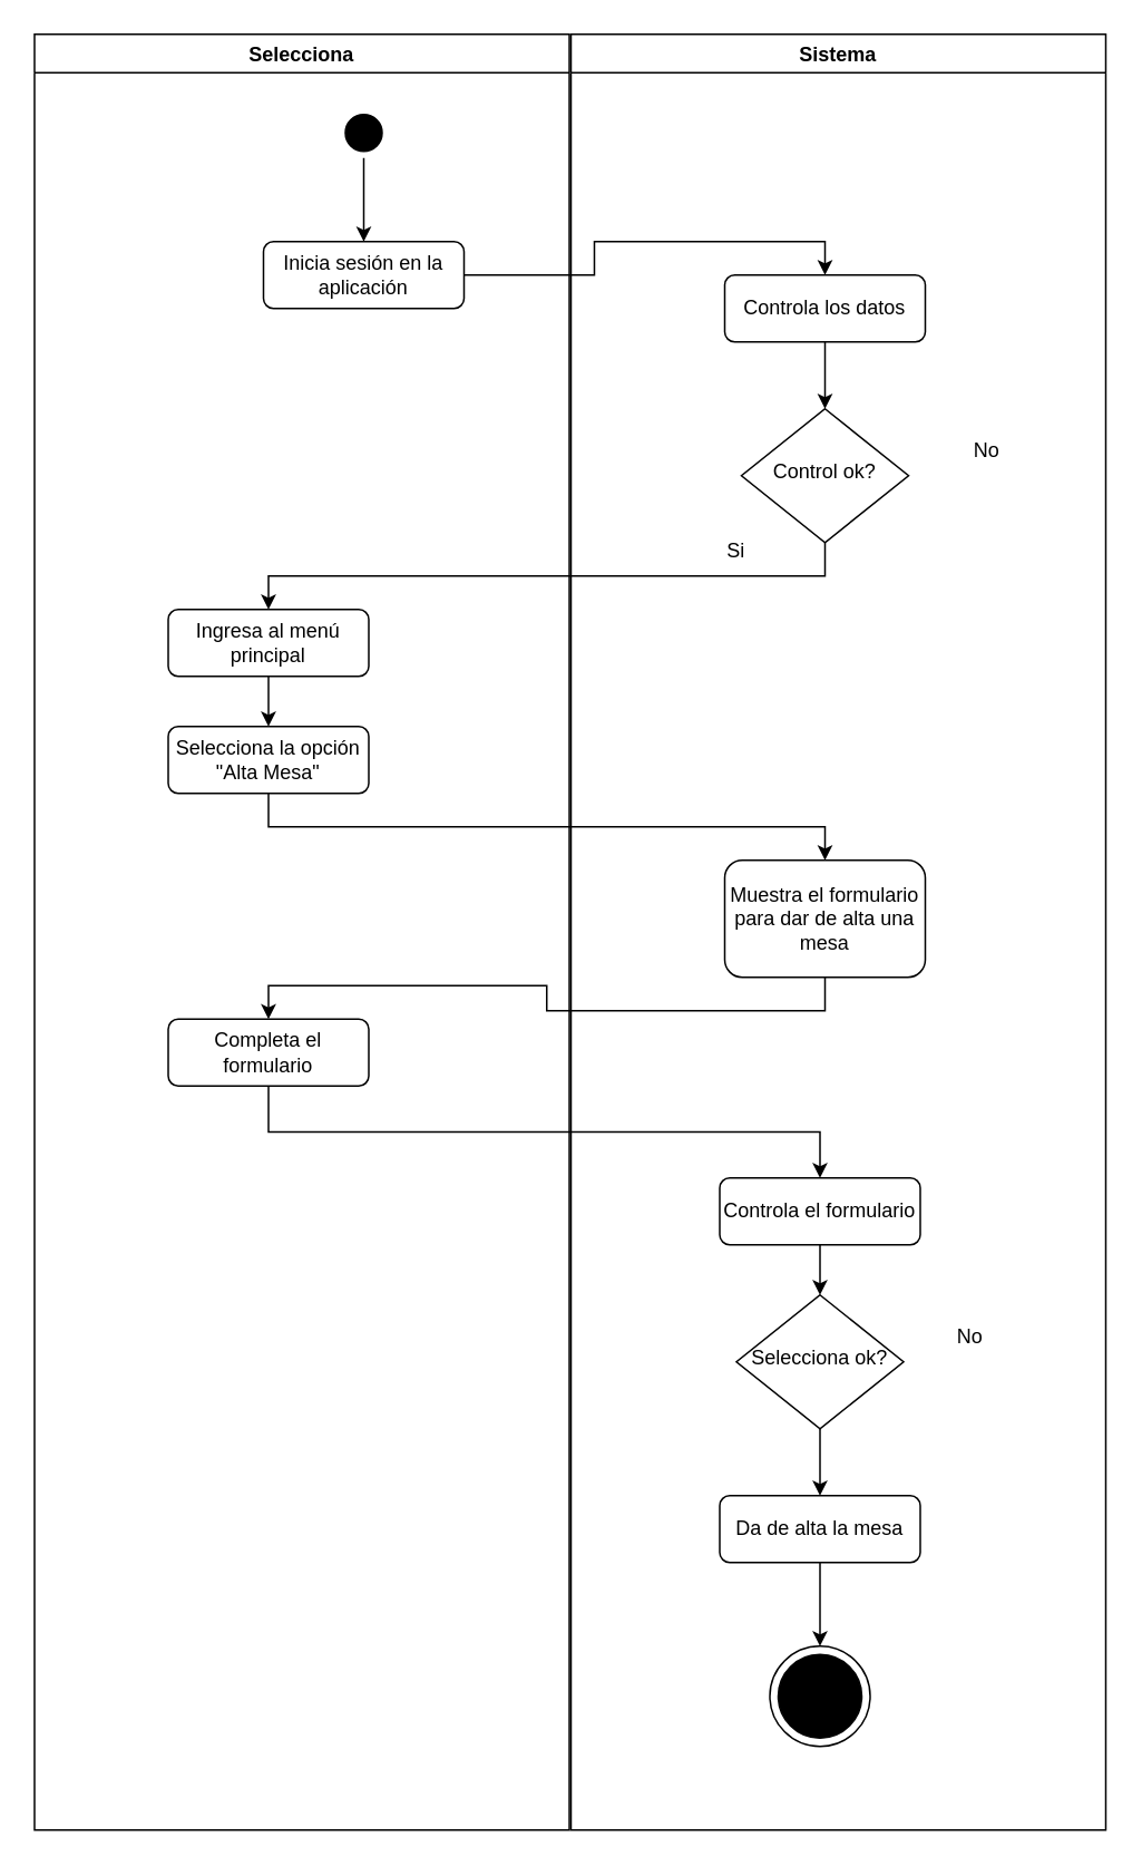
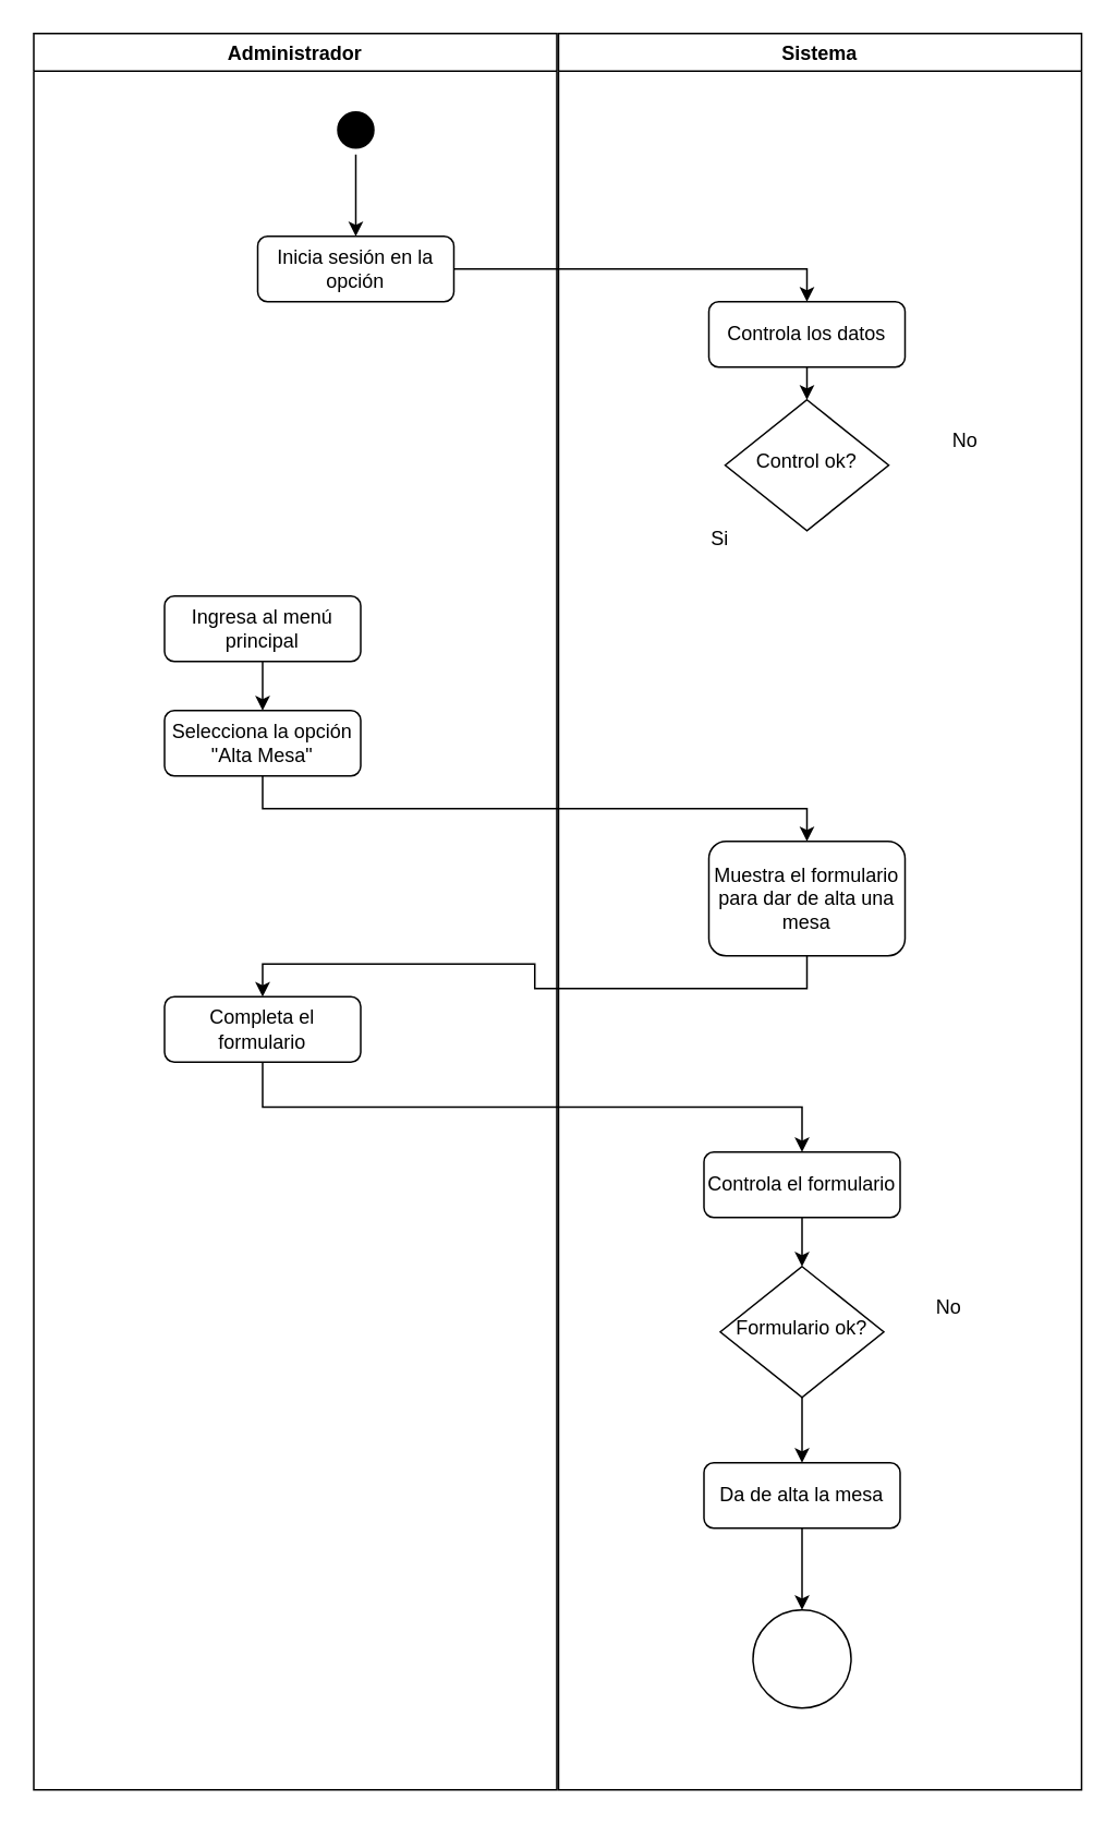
  <mxCell id="0" />
  <mxCell id="1" parent="0" />
  <mxCell id="2" style="edgeStyle=orthogonalEdgeStyle;rounded=0;orthogonalLoop=1;jettySize=auto;html=1;exitX=1;exitY=0.5;exitDx=0;exitDy=0;entryX=0.5;entryY=0;entryDx=0;entryDy=0;" edge="1" parent="1" source="3" target="13"><mxGeometry relative="1" as="geometry" /></mxCell>
- <mxCell id="3" value="Inicia sesión en la aplicación" style="rounded=1;whiteSpace=wrap;html=1;fontSize=12;glass=0;strokeWidth=1;shadow=0;" vertex="1" parent="1"><mxGeometry x="157" y="144" width="120" height="40" as="geometry" /></mxCell>
+ <mxCell id="3" value="Inicia sesión en la opción" style="rounded=1;whiteSpace=wrap;html=1;fontSize=12;glass=0;strokeWidth=1;shadow=0;" vertex="1" parent="1"><mxGeometry x="157" y="144" width="120" height="40" as="geometry" /></mxCell>
  <mxCell id="4" style="edgeStyle=orthogonalEdgeStyle;rounded=0;orthogonalLoop=1;jettySize=auto;html=1;exitX=0.5;exitY=1;exitDx=0;exitDy=0;entryX=0.5;entryY=0;entryDx=0;entryDy=0;" edge="1" parent="1" source="6" target="3"><mxGeometry relative="1" as="geometry" /></mxCell>
- <mxCell id="5" value="Selecciona" style="swimlane;" vertex="1" parent="1"><mxGeometry y="20" width="320" height="1074" as="geometry" x="20" /></mxCell>
+ <mxCell id="5" value="Administrador" style="swimlane;" vertex="1" parent="1"><mxGeometry y="20" width="320" height="1074" as="geometry" x="20" /></mxCell>
  <mxCell id="6" value="" style="ellipse;html=1;shape=startState;fillColor=#000000;strokeColor=#000000;" vertex="1" parent="5"><mxGeometry x="182" y="44" width="30" height="30" as="geometry" /></mxCell>
  <mxCell id="7" value="Ingresa al menú principal" style="rounded=1;whiteSpace=wrap;html=1;fontSize=12;glass=0;strokeWidth=1;shadow=0;" vertex="1" parent="5"><mxGeometry x="80" y="344" width="120" height="40" as="geometry" /></mxCell>
  <mxCell id="8" value="Selecciona la opción &quot;Alta Mesa&quot;" style="rounded=1;whiteSpace=wrap;html=1;fontSize=12;glass=0;strokeWidth=1;shadow=0;" vertex="1" parent="5"><mxGeometry x="80" y="414" width="120" height="40" as="geometry" /></mxCell>
  <mxCell id="9" style="edgeStyle=orthogonalEdgeStyle;rounded=0;orthogonalLoop=1;jettySize=auto;html=1;exitX=0.5;exitY=1;exitDx=0;exitDy=0;entryX=0.5;entryY=0;entryDx=0;entryDy=0;" edge="1" parent="5" source="7" target="8"><mxGeometry relative="1" as="geometry" /></mxCell>
  <mxCell id="10" value="Completa el formulario" style="rounded=1;whiteSpace=wrap;html=1;fontSize=12;glass=0;strokeWidth=1;shadow=0;" vertex="1" parent="5"><mxGeometry x="80" y="589" width="120" height="40" as="geometry" /></mxCell>
  <mxCell id="11" value="Sistema" style="swimlane;" vertex="1" parent="1"><mxGeometry x="341" y="20" width="320" height="1074" as="geometry" /></mxCell>
  <mxCell id="12" style="edgeStyle=orthogonalEdgeStyle;rounded=0;orthogonalLoop=1;jettySize=auto;html=1;exitX=0.5;exitY=1;exitDx=0;exitDy=0;entryX=0.5;entryY=0;entryDx=0;entryDy=0;" edge="1" parent="11" source="13" target="14"><mxGeometry relative="1" as="geometry" /></mxCell>
- <mxCell id="13" value="Controla los datos" style="rounded=1;whiteSpace=wrap;html=1;fontSize=12;glass=0;strokeWidth=1;shadow=0;" vertex="1" parent="11"><mxGeometry x="92" y="144" width="120" height="40" as="geometry" /></mxCell>
+ <mxCell id="13" value="Controla los datos" style="rounded=1;whiteSpace=wrap;html=1;fontSize=12;glass=0;strokeWidth=1;shadow=0;" vertex="1" parent="11"><mxGeometry x="92" y="164" width="120" height="40" as="geometry" /></mxCell>
  <mxCell id="14" value="Control ok?" style="rhombus;whiteSpace=wrap;html=1;shadow=0;fontFamily=Helvetica;fontSize=12;align=center;strokeWidth=1;spacing=6;spacingTop=-4;" vertex="1" parent="11"><mxGeometry x="102" y="224" width="100" height="80" as="geometry" /></mxCell>
  <mxCell id="15" value="No" style="text;html=1;align=center;verticalAlign=middle;whiteSpace=wrap;rounded=0;" vertex="1" parent="11"><mxGeometry x="219" y="234" width="60" height="30" as="geometry" /></mxCell>
  <mxCell id="16" value="Si" style="text;html=1;align=center;verticalAlign=middle;whiteSpace=wrap;rounded=0;" vertex="1" parent="11"><mxGeometry x="69" y="294" width="60" height="30" as="geometry" /></mxCell>
  <mxCell id="17" value="Muestra el formulario para dar de alta una mesa" style="rounded=1;whiteSpace=wrap;html=1;fontSize=12;glass=0;strokeWidth=1;shadow=0;" vertex="1" parent="11"><mxGeometry x="92" y="494" width="120" height="70" as="geometry" /></mxCell>
  <mxCell id="18" style="edgeStyle=orthogonalEdgeStyle;rounded=0;orthogonalLoop=1;jettySize=auto;html=1;exitX=0.5;exitY=1;exitDx=0;exitDy=0;entryX=0.5;entryY=0;entryDx=0;entryDy=0;" edge="1" parent="11" source="19" target="21"><mxGeometry relative="1" as="geometry" /></mxCell>
  <mxCell id="19" value="Controla el formulario" style="rounded=1;whiteSpace=wrap;html=1;fontSize=12;glass=0;strokeWidth=1;shadow=0;" vertex="1" parent="11"><mxGeometry x="89" y="684" width="120" height="40" as="geometry" /></mxCell>
  <mxCell id="20" style="edgeStyle=orthogonalEdgeStyle;rounded=0;orthogonalLoop=1;jettySize=auto;html=1;exitX=0.5;exitY=1;exitDx=0;exitDy=0;entryX=0.5;entryY=0;entryDx=0;entryDy=0;" edge="1" parent="11" source="21" target="24"><mxGeometry relative="1" as="geometry" /></mxCell>
- <mxCell id="21" value="Selecciona ok?" style="rhombus;whiteSpace=wrap;html=1;shadow=0;fontFamily=Helvetica;fontSize=12;align=center;strokeWidth=1;spacing=6;spacingTop=-4;" vertex="1" parent="11"><mxGeometry x="99" y="754" width="100" height="80" as="geometry" /></mxCell>
+ <mxCell id="21" value="Formulario ok?" style="rhombus;whiteSpace=wrap;html=1;shadow=0;fontFamily=Helvetica;fontSize=12;align=center;strokeWidth=1;spacing=6;spacingTop=-4;" vertex="1" parent="11"><mxGeometry x="99" y="754" width="100" height="80" as="geometry" /></mxCell>
  <mxCell id="22" value="No" style="text;html=1;align=center;verticalAlign=middle;whiteSpace=wrap;rounded=0;" vertex="1" parent="11"><mxGeometry x="209" y="764" width="60" height="30" as="geometry" /></mxCell>
  <mxCell id="23" style="edgeStyle=orthogonalEdgeStyle;rounded=0;orthogonalLoop=1;jettySize=auto;html=1;exitX=0.5;exitY=1;exitDx=0;exitDy=0;" edge="1" parent="11" source="24"><mxGeometry relative="1" as="geometry"><mxPoint x="149" y="964" as="targetPoint" /></mxGeometry></mxCell>
  <mxCell id="24" value="Da de alta la mesa" style="rounded=1;whiteSpace=wrap;html=1;fontSize=12;glass=0;strokeWidth=1;shadow=0;" vertex="1" parent="11"><mxGeometry x="89" y="874" width="120" height="40" as="geometry" /></mxCell>
  <mxCell id="25" value="" style="group;fillColor=none;gradientColor=none;" vertex="1" connectable="0" parent="11"><mxGeometry x="119" y="964" width="60" height="60" as="geometry" /></mxCell>
  <mxCell id="26" value="" style="ellipse;whiteSpace=wrap;html=1;aspect=fixed;fillStyle=auto;" vertex="1" parent="25"><mxGeometry width="60" height="60" as="geometry" /></mxCell>
- <mxCell id="27" value="Fin" style="ellipse;whiteSpace=wrap;html=1;aspect=fixed;fillStyle=solid;fillColor=#000000;" vertex="1" parent="25"><mxGeometry x="5" y="5" width="50" height="50" as="geometry" /></mxCell>
- <mxCell id="28" style="edgeStyle=orthogonalEdgeStyle;rounded=0;orthogonalLoop=1;jettySize=auto;html=1;exitX=0.5;exitY=1;exitDx=0;exitDy=0;entryX=0.5;entryY=0;entryDx=0;entryDy=0;" edge="1" parent="1" source="14" target="7"><mxGeometry relative="1" as="geometry" /></mxCell>
  <mxCell id="29" style="edgeStyle=orthogonalEdgeStyle;rounded=0;orthogonalLoop=1;jettySize=auto;html=1;exitX=0.5;exitY=1;exitDx=0;exitDy=0;entryX=0.5;entryY=0;entryDx=0;entryDy=0;" edge="1" parent="1" source="8" target="17"><mxGeometry relative="1" as="geometry" /></mxCell>
  <mxCell id="30" style="edgeStyle=orthogonalEdgeStyle;rounded=0;orthogonalLoop=1;jettySize=auto;html=1;exitX=0.5;exitY=1;exitDx=0;exitDy=0;entryX=0.5;entryY=0;entryDx=0;entryDy=0;" edge="1" parent="1" source="17" target="10"><mxGeometry relative="1" as="geometry" /></mxCell>
  <mxCell id="31" style="edgeStyle=orthogonalEdgeStyle;rounded=0;orthogonalLoop=1;jettySize=auto;html=1;exitX=0.5;exitY=1;exitDx=0;exitDy=0;entryX=0.5;entryY=0;entryDx=0;entryDy=0;" edge="1" parent="1" source="10" target="19"><mxGeometry relative="1" as="geometry" /></mxCell>
